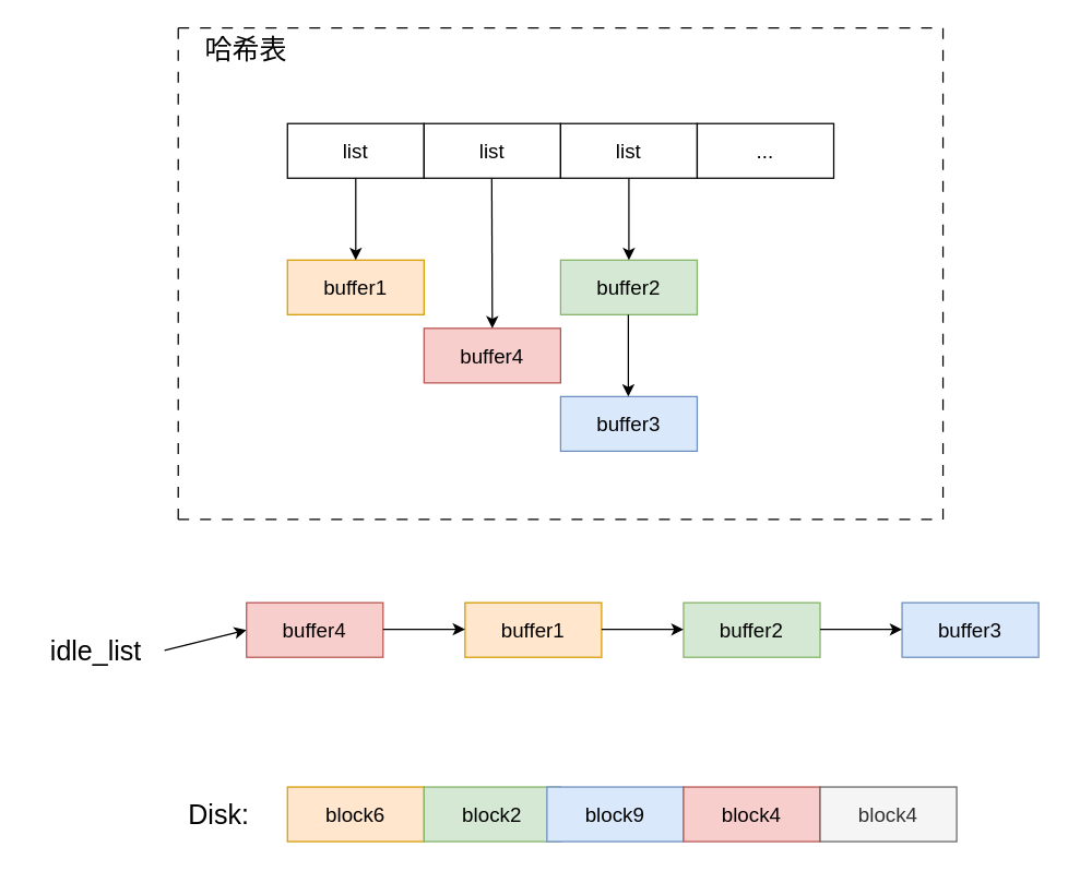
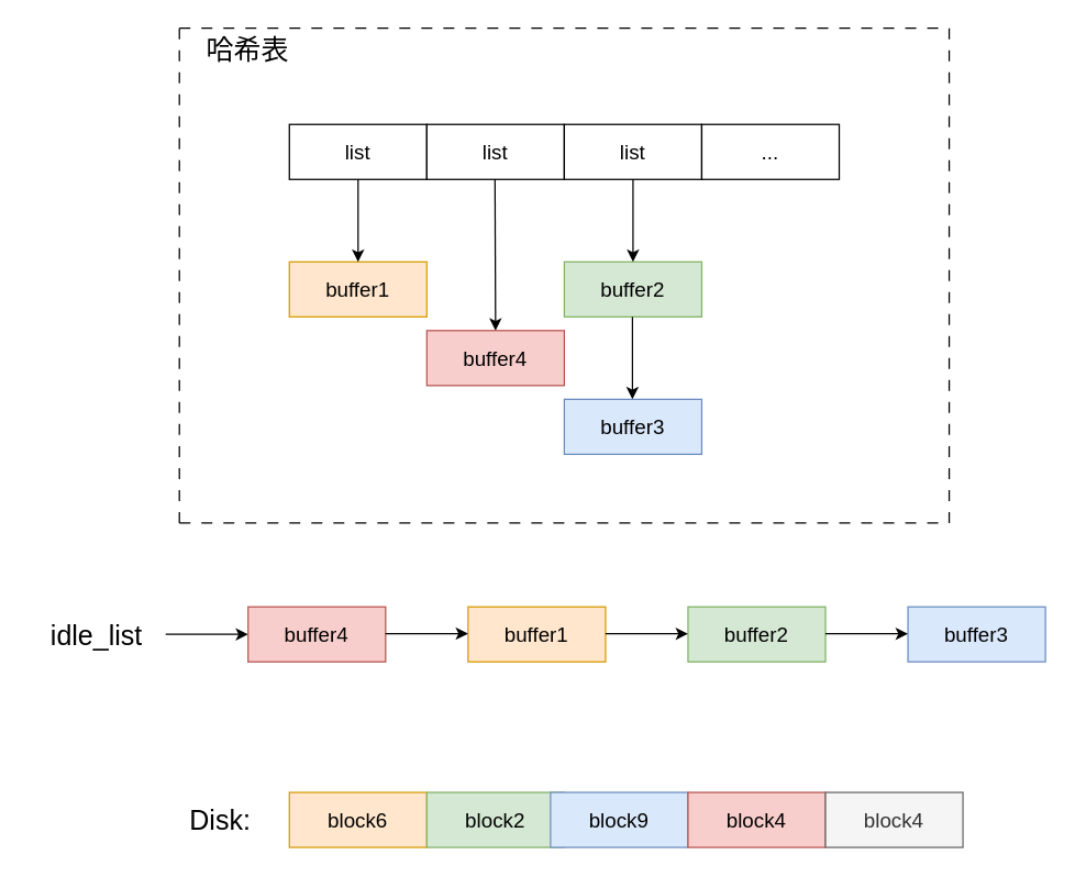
  <mxCell id="0" />
  <mxCell id="1" parent="0" />
- <mxCell id="2" value="idle_list" style="text;html=1;align=center;verticalAlign=middle;whiteSpace=wrap;rounded=0;fontSize=20;" vertex="1" parent="1"><mxGeometry x="20" y="456" width="100" height="40" as="geometry" /></mxCell>
+ <mxCell id="2" value="idle_list" style="text;html=1;align=center;verticalAlign=middle;whiteSpace=wrap;rounded=0;fontSize=20;" vertex="1" parent="1"><mxGeometry x="20" y="441" width="100" height="40" as="geometry" /></mxCell>
  <mxCell id="3" value="buffer1" style="rounded=0;whiteSpace=wrap;html=1;fontSize=15;fillColor=#ffe6cc;strokeColor=#d79b00;" vertex="1" parent="1"><mxGeometry x="340" y="441" width="100" height="40" as="geometry" /></mxCell>
  <mxCell id="4" value="" style="endArrow=classic;html=1;rounded=0;exitX=1;exitY=0.5;exitDx=0;exitDy=0;" edge="1" parent="1" source="2"><mxGeometry width="50" height="50" relative="1" as="geometry"><mxPoint x="250" y="321" as="sourcePoint" /><mxPoint x="180" y="461" as="targetPoint" /></mxGeometry></mxCell>
  <mxCell id="5" value="buffer2" style="rounded=0;whiteSpace=wrap;html=1;fontSize=15;fillColor=#d5e8d4;strokeColor=#82b366;" vertex="1" parent="1"><mxGeometry x="500" y="441" width="100" height="40" as="geometry" /></mxCell>
  <mxCell id="6" value="" style="endArrow=classic;html=1;rounded=0;exitX=1;exitY=0.5;exitDx=0;exitDy=0;" edge="1" parent="1"><mxGeometry width="50" height="50" relative="1" as="geometry"><mxPoint x="440" y="460.58" as="sourcePoint" /><mxPoint x="500" y="460.58" as="targetPoint" /></mxGeometry></mxCell>
  <mxCell id="7" value="buffer3" style="rounded=0;whiteSpace=wrap;html=1;fontSize=15;fillColor=#dae8fc;strokeColor=#6c8ebf;" vertex="1" parent="1"><mxGeometry x="660" y="441" width="100" height="40" as="geometry" /></mxCell>
  <mxCell id="8" value="" style="endArrow=classic;html=1;rounded=0;exitX=1;exitY=0.5;exitDx=0;exitDy=0;" edge="1" parent="1"><mxGeometry width="50" height="50" relative="1" as="geometry"><mxPoint x="600" y="460.58" as="sourcePoint" /><mxPoint x="660" y="460.58" as="targetPoint" /></mxGeometry></mxCell>
  <mxCell id="9" value="list" style="rounded=0;whiteSpace=wrap;html=1;fontSize=15;" vertex="1" parent="1"><mxGeometry x="210" y="90" width="100" height="40" as="geometry" /></mxCell>
  <mxCell id="10" value="list" style="rounded=0;whiteSpace=wrap;html=1;fontSize=15;" vertex="1" parent="1"><mxGeometry x="310" y="90" width="100" height="40" as="geometry" /></mxCell>
  <mxCell id="11" value="list" style="rounded=0;whiteSpace=wrap;html=1;fontSize=15;" vertex="1" parent="1"><mxGeometry x="410" y="90" width="100" height="40" as="geometry" /></mxCell>
  <mxCell id="12" value="..." style="rounded=0;whiteSpace=wrap;html=1;fontSize=15;" vertex="1" parent="1"><mxGeometry x="510" y="90" width="100" height="40" as="geometry" /></mxCell>
  <mxCell id="13" value="buffer1" style="rounded=0;whiteSpace=wrap;html=1;fontSize=15;fillColor=#ffe6cc;strokeColor=#d79b00;" vertex="1" parent="1"><mxGeometry x="210" y="190" width="100" height="40" as="geometry" /></mxCell>
  <mxCell id="14" value="buffer2" style="rounded=0;whiteSpace=wrap;html=1;fontSize=15;fillColor=#d5e8d4;strokeColor=#82b366;" vertex="1" parent="1"><mxGeometry x="410" y="190" width="100" height="40" as="geometry" /></mxCell>
  <mxCell id="15" value="buffer3" style="rounded=0;whiteSpace=wrap;html=1;fontSize=15;fillColor=#dae8fc;strokeColor=#6c8ebf;" vertex="1" parent="1"><mxGeometry x="410" y="290" width="100" height="40" as="geometry" /></mxCell>
  <mxCell id="16" value="" style="endArrow=classic;html=1;rounded=0;exitX=0.5;exitY=1;exitDx=0;exitDy=0;entryX=0.5;entryY=0;entryDx=0;entryDy=0;" edge="1" parent="1" source="9" target="13"><mxGeometry width="50" height="50" relative="1" as="geometry"><mxPoint x="380" y="220" as="sourcePoint" /><mxPoint x="430" y="170" as="targetPoint" /></mxGeometry></mxCell>
  <mxCell id="17" value="" style="endArrow=classic;html=1;rounded=0;exitX=0.5;exitY=1;exitDx=0;exitDy=0;entryX=0.5;entryY=0;entryDx=0;entryDy=0;" edge="1" parent="1" source="11" target="14"><mxGeometry width="50" height="50" relative="1" as="geometry"><mxPoint x="380" y="220" as="sourcePoint" /><mxPoint x="430" y="170" as="targetPoint" /></mxGeometry></mxCell>
  <mxCell id="18" value="" style="endArrow=classic;html=1;rounded=0;exitX=0.5;exitY=1;exitDx=0;exitDy=0;entryX=0.5;entryY=0;entryDx=0;entryDy=0;" edge="1" parent="1"><mxGeometry width="50" height="50" relative="1" as="geometry"><mxPoint x="459.58" y="230" as="sourcePoint" /><mxPoint x="459.58" y="290" as="targetPoint" /></mxGeometry></mxCell>
  <mxCell id="19" value="buffer4" style="rounded=0;whiteSpace=wrap;html=1;fontSize=15;fillColor=#f8cecc;strokeColor=#b85450;" vertex="1" parent="1"><mxGeometry x="310" y="240" width="100" height="40" as="geometry" /></mxCell>
  <mxCell id="20" value="" style="endArrow=classic;html=1;rounded=0;exitX=0.5;exitY=1;exitDx=0;exitDy=0;entryX=0.5;entryY=0;entryDx=0;entryDy=0;" edge="1" parent="1" target="19"><mxGeometry width="50" height="50" relative="1" as="geometry"><mxPoint x="359.58" y="130" as="sourcePoint" /><mxPoint x="359.58" y="190" as="targetPoint" /></mxGeometry></mxCell>
  <mxCell id="21" value="" style="endArrow=none;html=1;rounded=0;dashed=1;dashPattern=8 8;" edge="1" parent="1"><mxGeometry width="50" height="50" relative="1" as="geometry"><mxPoint x="130" y="380" as="sourcePoint" /><mxPoint x="690" y="380" as="targetPoint" /></mxGeometry></mxCell>
  <mxCell id="22" value="" style="endArrow=none;html=1;rounded=0;dashed=1;dashPattern=8 8;" edge="1" parent="1"><mxGeometry width="50" height="50" relative="1" as="geometry"><mxPoint x="130" y="20" as="sourcePoint" /><mxPoint x="690" y="20" as="targetPoint" /></mxGeometry></mxCell>
  <mxCell id="23" value="" style="endArrow=none;html=1;rounded=0;dashed=1;dashPattern=8 8;" edge="1" parent="1"><mxGeometry width="50" height="50" relative="1" as="geometry"><mxPoint x="130" y="20" as="sourcePoint" /><mxPoint x="130" y="380" as="targetPoint" /></mxGeometry></mxCell>
  <mxCell id="24" value="" style="endArrow=none;html=1;rounded=0;dashed=1;dashPattern=8 8;" edge="1" parent="1"><mxGeometry width="50" height="50" relative="1" as="geometry"><mxPoint x="690" y="20" as="sourcePoint" /><mxPoint x="690" y="380" as="targetPoint" /></mxGeometry></mxCell>
  <mxCell id="25" value="哈希表" style="text;html=1;align=center;verticalAlign=middle;whiteSpace=wrap;rounded=0;fontSize=20;" vertex="1" parent="1"><mxGeometry x="130" y="20" width="100" height="30" as="geometry" /></mxCell>
  <mxCell id="26" value="block6" style="rounded=0;whiteSpace=wrap;html=1;fontSize=15;fillColor=#ffe6cc;strokeColor=#d79b00;" vertex="1" parent="1"><mxGeometry x="210" y="576" width="100" height="40" as="geometry" /></mxCell>
  <mxCell id="27" value="block2" style="rounded=0;whiteSpace=wrap;html=1;fontSize=15;fillColor=#d5e8d4;strokeColor=#82b366;" vertex="1" parent="1"><mxGeometry x="310" y="576" width="100" height="40" as="geometry" /></mxCell>
  <mxCell id="28" value="block9" style="rounded=0;whiteSpace=wrap;html=1;fontSize=15;fillColor=#dae8fc;strokeColor=#6c8ebf;" vertex="1" parent="1"><mxGeometry x="400" y="576" width="100" height="40" as="geometry" /></mxCell>
  <mxCell id="29" value="block4" style="rounded=0;whiteSpace=wrap;html=1;fontSize=15;fillColor=#f8cecc;strokeColor=#b85450;" vertex="1" parent="1"><mxGeometry x="500" y="576" width="100" height="40" as="geometry" /></mxCell>
  <mxCell id="30" value="block4" style="rounded=0;whiteSpace=wrap;html=1;fontSize=15;fillColor=#f5f5f5;strokeColor=#666666;fontColor=#333333;" vertex="1" parent="1"><mxGeometry x="600" y="576" width="100" height="40" as="geometry" /></mxCell>
  <mxCell id="31" value="Disk:" style="text;html=1;align=center;verticalAlign=middle;whiteSpace=wrap;rounded=0;fontSize=20;" vertex="1" parent="1"><mxGeometry x="110" y="576" width="100" height="40" as="geometry" /></mxCell>
  <mxCell id="32" value="buffer4" style="rounded=0;whiteSpace=wrap;html=1;fontSize=15;fillColor=#f8cecc;strokeColor=#b85450;" vertex="1" parent="1"><mxGeometry x="180" y="441" width="100" height="40" as="geometry" /></mxCell>
  <mxCell id="33" value="" style="endArrow=classic;html=1;rounded=0;exitX=1;exitY=0.5;exitDx=0;exitDy=0;" edge="1" parent="1"><mxGeometry width="50" height="50" relative="1" as="geometry"><mxPoint x="280" y="460.5" as="sourcePoint" /><mxPoint x="340" y="460.5" as="targetPoint" /></mxGeometry></mxCell>
